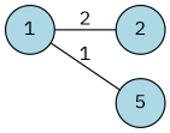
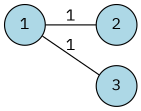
  strict graph {
    fontname="IBM Plex Mono"
    rankdir=LR
    node [fillcolor=lightblue fontname="IBM Plex Mono" shape=circle style=filled]
    edge [fontname="IBM Plex Mono"]
    1 [neighborhood="['A', 'B']"]
    2 [neighborhood="['A', 'B', 'C']"]
-   3 [neighborhood="['C', 'D']" label=5]
-   1 -- 2 [label=2 weight=2]
+   3 [neighborhood="['C', 'D']"]
+   1 -- 2 [label=1 weight=2]
    1 -- 3 [label=1 weight=1]
  }
